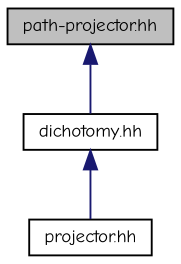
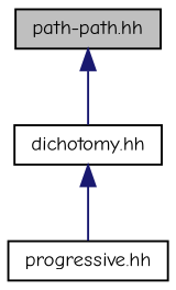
  digraph {
    fontname="Comic Neue"
    node [color=black fillcolor=white fontname="Comic Neue" fontsize=10 shape=record style=filled]
    edge [color=midnightblue dir=back fontname="Comic Neue" fontsize=10 labelfontname=Helvetica labelfontsize=10 style=solid]
-   n1 [fillcolor=grey75 fontcolor=black height=0.2 label="path-projector.hh" width=0.4]
+   n1 [fillcolor=grey75 fontcolor=black height=0.2 label="path-path.hh" width=0.4]
    n2 [height=0.2 label="dichotomy.hh" width=0.4]
-   n3 [height=0.2 label="projector.hh" width=0.4]
+   n3 [height=0.2 label="progressive.hh" width=0.4]
    n1 -> n2
    n2 -> n3
  }
